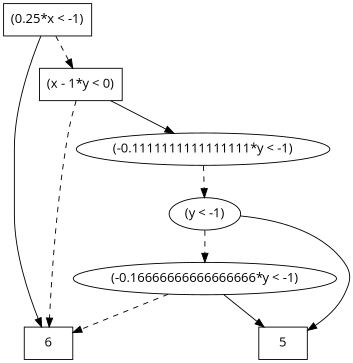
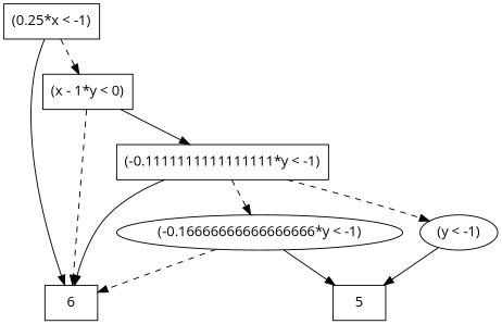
  digraph {
    fontname="Open Sans"
    rankdir=TB
    node [fontname="Open Sans" shape=box]
    edge [fontname="Open Sans"]
    n1 [label="(0.25*x < -1)"]
    n2 [label=6]
    n3 [label=5]
    n4 [label="(x - 1*y < 0)"]
-   n5 [label="(-0.1111111111111111*y < -1)" shape=""]
+   n5 [label="(-0.1111111111111111*y < -1)"]
    n6 [label="(y < -1)" shape=""]
    n7 [label="(-0.16666666666666666*y < -1)" shape=""]
    subgraph sub_1 {
      rank=same
      n1
    }
    subgraph sub_2 {
      rank=same
      n2
      n3
    }
    subgraph sub_3 {
      rank=same
      n4
    }
    subgraph sub_4 {
      rank=same
      n5
    }
    subgraph sub_5 {
      rank=same
      n6
    }
    subgraph sub_6 {
      rank=same
      n7
    }
    n1 -> n2
    n1 -> n4 [style=dashed]
    n4 -> n2 [style=dashed]
    n4 -> n5
+   n5 -> n2
    n5 -> n6 [style=dashed]
    n6 -> n3
-   n6 -> n7 [style=dashed]
+   n5 -> n7 [style=dashed]
    n7 -> n2 [style=dashed]
    n7 -> n3
  }
